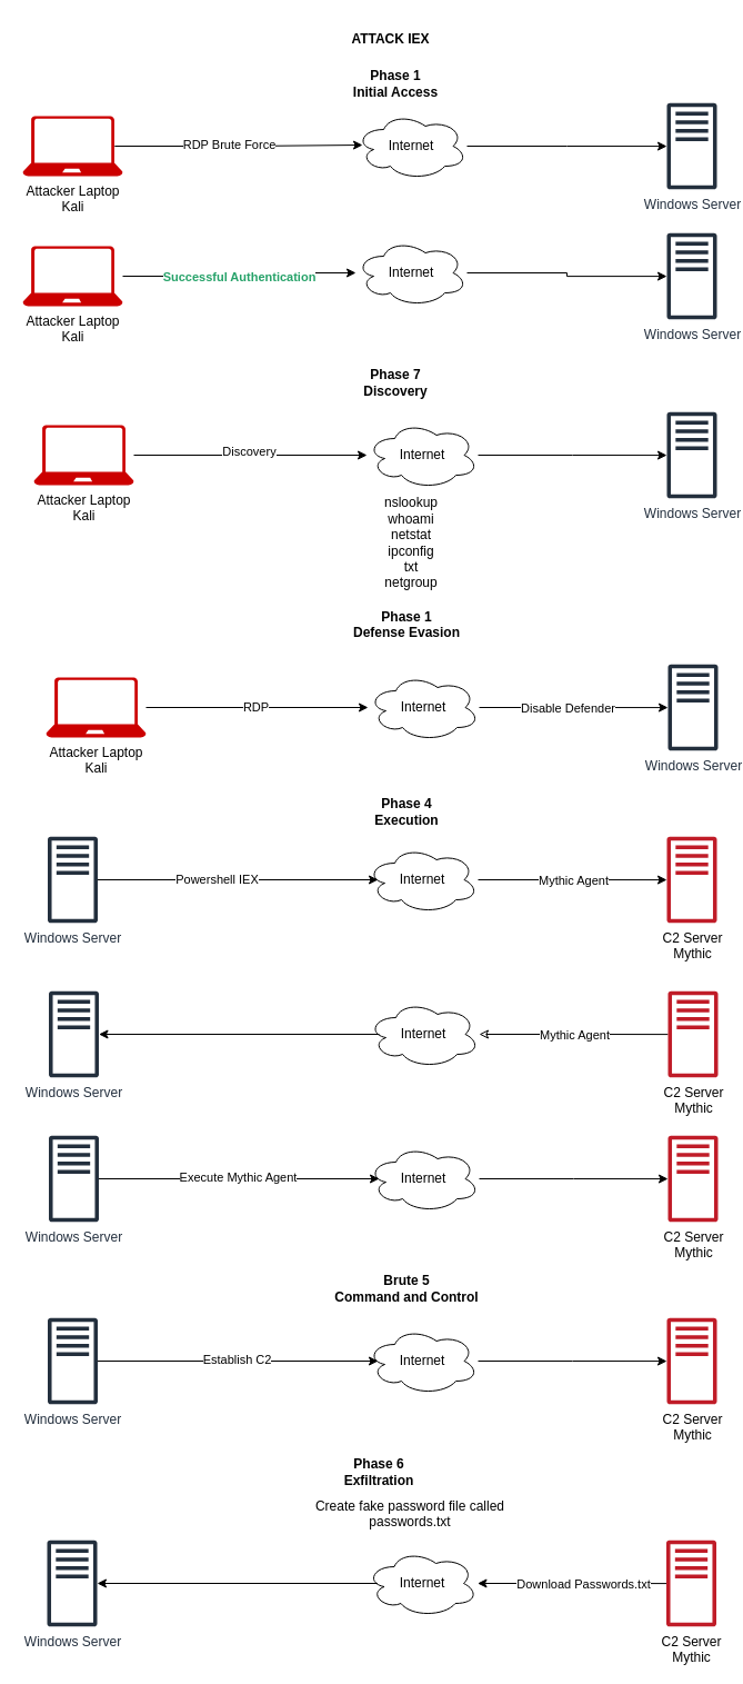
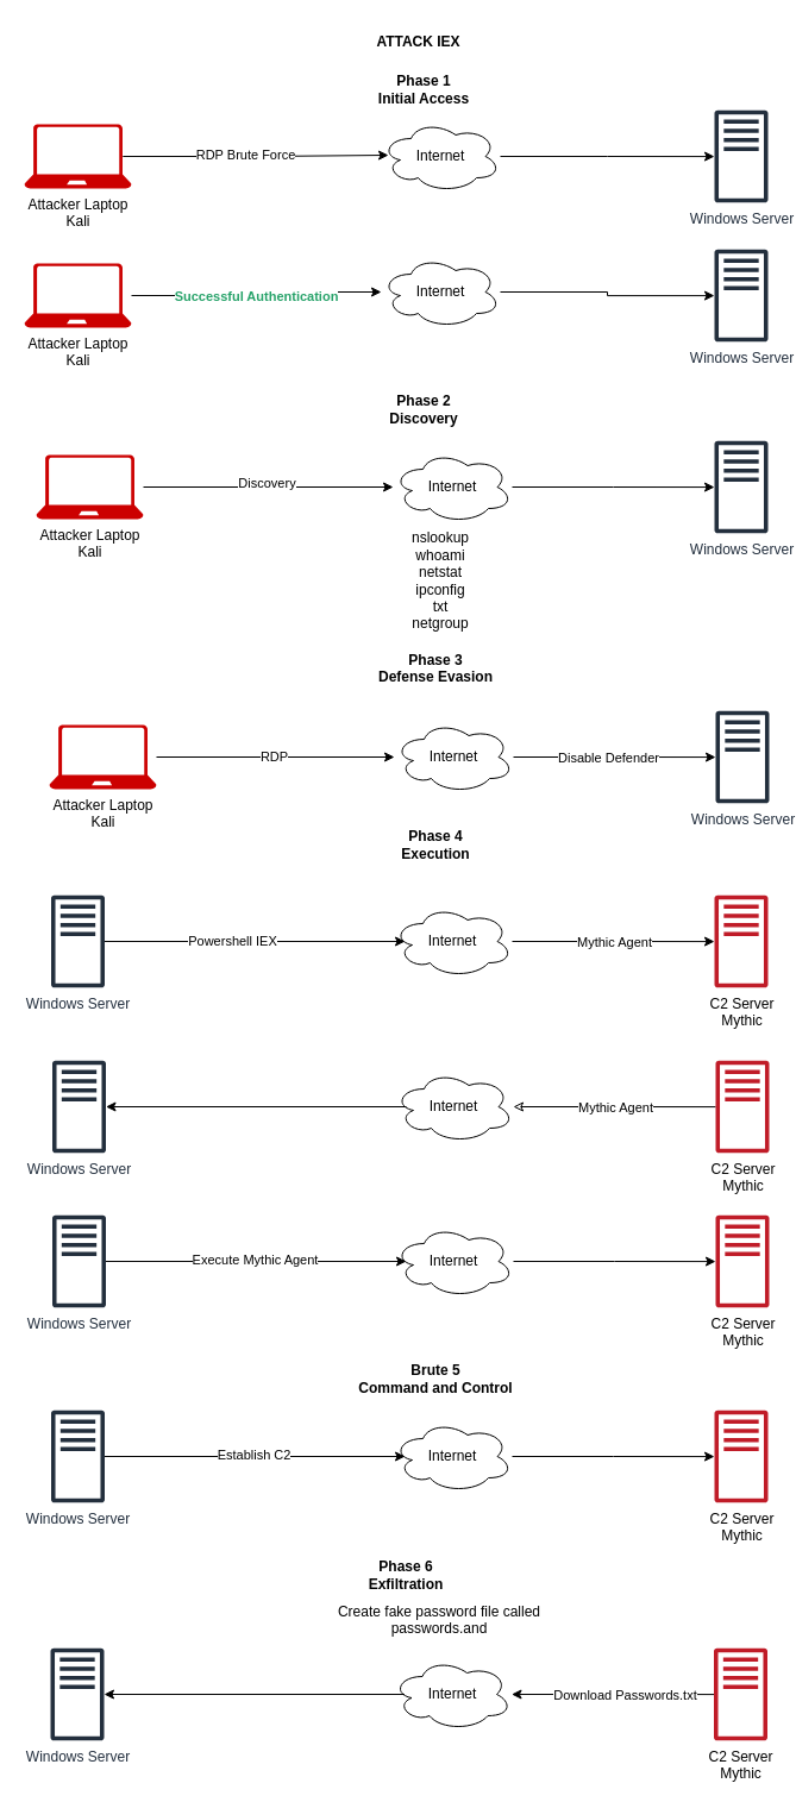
  <mxCell id="0" />
  <mxCell id="1" parent="0" />
  <mxCell id="2" value="&lt;div&gt;Windows Server&lt;/div&gt;&lt;div&gt;&lt;br&gt;&lt;/div&gt;" style="sketch=0;outlineConnect=0;fontColor=#232F3E;gradientColor=none;fillColor=#232F3D;strokeColor=none;dashed=0;verticalLabelPosition=bottom;verticalAlign=top;align=center;html=1;fontSize=12;fontStyle=0;aspect=fixed;pointerEvents=1;shape=mxgraph.aws4.traditional_server;" vertex="1" parent="1"><mxGeometry x="600" y="92" width="45" height="78" as="geometry" /></mxCell>
  <mxCell id="3" style="edgeStyle=orthogonalEdgeStyle;rounded=0;orthogonalLoop=1;jettySize=auto;html=1;" edge="1" parent="1" source="4" target="2"><mxGeometry relative="1" as="geometry" /></mxCell>
  <mxCell id="4" value="Internet" style="ellipse;shape=cloud;whiteSpace=wrap;html=1;align=center;" vertex="1" parent="1"><mxGeometry x="320" y="101" width="100" height="60" as="geometry" /></mxCell>
  <mxCell id="5" style="edgeStyle=orthogonalEdgeStyle;rounded=0;orthogonalLoop=1;jettySize=auto;html=1;exitX=0.92;exitY=0.5;exitDx=0;exitDy=0;exitPerimeter=0;" edge="1" parent="1" source="11"><mxGeometry relative="1" as="geometry"><mxPoint x="85" y="131.1" as="sourcePoint" /><mxPoint x="326" y="130" as="targetPoint" /></mxGeometry></mxCell>
  <mxCell id="6" value="RDP Brute Force" style="edgeLabel;html=1;align=center;verticalAlign=middle;resizable=0;points=[];" vertex="1" connectable="0" parent="5"><mxGeometry x="-0.11" y="2" relative="1" as="geometry"><mxPoint x="3" as="offset" /></mxGeometry></mxCell>
  <mxCell id="7" value="&lt;div&gt;Windows Server&lt;/div&gt;&lt;div&gt;&lt;br&gt;&lt;/div&gt;" style="sketch=0;outlineConnect=0;fontColor=#232F3E;gradientColor=none;fillColor=#232F3D;strokeColor=none;dashed=0;verticalLabelPosition=bottom;verticalAlign=top;align=center;html=1;fontSize=12;fontStyle=0;aspect=fixed;pointerEvents=1;shape=mxgraph.aws4.traditional_server;" vertex="1" parent="1"><mxGeometry x="600" y="209" width="45" height="78" as="geometry" /></mxCell>
  <mxCell id="8" style="edgeStyle=orthogonalEdgeStyle;rounded=0;orthogonalLoop=1;jettySize=auto;html=1;" edge="1" source="9" target="7" parent="1"><mxGeometry relative="1" as="geometry" /></mxCell>
  <mxCell id="9" value="Internet" style="ellipse;shape=cloud;whiteSpace=wrap;html=1;align=center;" vertex="1" parent="1"><mxGeometry x="320" y="215" width="100" height="60" as="geometry" /></mxCell>
  <mxCell id="10" value="&lt;div&gt;&lt;b&gt;Phase 1&lt;/b&gt;&lt;/div&gt;&lt;div&gt;&lt;b&gt;Initial Access&lt;/b&gt;&lt;/div&gt;" style="text;html=1;align=center;verticalAlign=middle;whiteSpace=wrap;rounded=0;" vertex="1" parent="1"><mxGeometry x="316" y="60" width="80" height="30" as="geometry" /></mxCell>
  <mxCell id="11" value="&lt;div&gt;Attacker Laptop&lt;/div&gt;&lt;div&gt;Kali&lt;/div&gt;" style="verticalLabelPosition=bottom;html=1;verticalAlign=top;align=center;strokeColor=none;fillColor=#CC0000;shape=mxgraph.azure.laptop;pointerEvents=1;" vertex="1" parent="1"><mxGeometry x="20" y="104" width="90" height="54" as="geometry" /></mxCell>
  <mxCell id="12" style="edgeStyle=orthogonalEdgeStyle;rounded=0;orthogonalLoop=1;jettySize=auto;html=1;" edge="1" parent="1" source="14" target="9"><mxGeometry relative="1" as="geometry" /></mxCell>
  <mxCell id="13" value="&lt;span style=&quot;color: light-dark(rgb(38, 162, 105), rgb(237, 237, 237));&quot;&gt;&lt;b&gt;Successful Authentication&lt;/b&gt;&lt;/span&gt;" style="edgeLabel;html=1;align=center;verticalAlign=middle;resizable=0;points=[];" vertex="1" connectable="0" parent="12"><mxGeometry x="-0.017" y="1" relative="1" as="geometry"><mxPoint as="offset" /></mxGeometry></mxCell>
  <mxCell id="14" value="&lt;div&gt;Attacker Laptop&lt;/div&gt;&lt;div&gt;Kali&lt;/div&gt;" style="verticalLabelPosition=bottom;html=1;verticalAlign=top;align=center;strokeColor=none;fillColor=#CC0000;shape=mxgraph.azure.laptop;pointerEvents=1;" vertex="1" parent="1"><mxGeometry x="20" y="221" width="90" height="54" as="geometry" /></mxCell>
- <mxCell id="15" value="&lt;div&gt;&lt;b&gt;Phase 7&lt;/b&gt;&lt;/div&gt;&lt;div&gt;&lt;b&gt;Discovery&lt;/b&gt;&lt;/div&gt;" style="text;html=1;align=center;verticalAlign=middle;whiteSpace=wrap;rounded=0;" vertex="1" parent="1"><mxGeometry x="316" y="329" width="80" height="30" as="geometry" /></mxCell>
+ <mxCell id="15" value="&lt;div&gt;&lt;b&gt;Phase 2&lt;/b&gt;&lt;/div&gt;&lt;div&gt;&lt;b&gt;Discovery&lt;/b&gt;&lt;/div&gt;" style="text;html=1;align=center;verticalAlign=middle;whiteSpace=wrap;rounded=0;" vertex="1" parent="1"><mxGeometry x="316" y="329" width="80" height="30" as="geometry" /></mxCell>
  <mxCell id="16" value="&lt;div&gt;Windows Server&lt;/div&gt;&lt;div&gt;&lt;br&gt;&lt;/div&gt;" style="sketch=0;outlineConnect=0;fontColor=#232F3E;gradientColor=none;fillColor=#232F3D;strokeColor=none;dashed=0;verticalLabelPosition=bottom;verticalAlign=top;align=center;html=1;fontSize=12;fontStyle=0;aspect=fixed;pointerEvents=1;shape=mxgraph.aws4.traditional_server;" vertex="1" parent="1"><mxGeometry x="600" y="370" width="45" height="78" as="geometry" /></mxCell>
  <mxCell id="17" style="edgeStyle=orthogonalEdgeStyle;rounded=0;orthogonalLoop=1;jettySize=auto;html=1;" edge="1" source="18" target="16" parent="1"><mxGeometry relative="1" as="geometry" /></mxCell>
  <mxCell id="18" value="Internet" style="ellipse;shape=cloud;whiteSpace=wrap;html=1;align=center;" vertex="1" parent="1"><mxGeometry x="330" y="379" width="100" height="60" as="geometry" /></mxCell>
  <mxCell id="19" style="edgeStyle=orthogonalEdgeStyle;rounded=0;orthogonalLoop=1;jettySize=auto;html=1;" edge="1" source="21" target="18" parent="1"><mxGeometry relative="1" as="geometry" /></mxCell>
  <mxCell id="20" value="Discovery" style="edgeLabel;html=1;align=center;verticalAlign=middle;resizable=0;points=[];" vertex="1" connectable="0" parent="19"><mxGeometry x="-0.017" y="1" relative="1" as="geometry"><mxPoint y="-3" as="offset" /></mxGeometry></mxCell>
  <mxCell id="21" value="&lt;div&gt;Attacker Laptop&lt;/div&gt;&lt;div&gt;Kali&lt;/div&gt;" style="verticalLabelPosition=bottom;html=1;verticalAlign=top;align=center;strokeColor=none;fillColor=#CC0000;shape=mxgraph.azure.laptop;pointerEvents=1;" vertex="1" parent="1"><mxGeometry x="30" y="382" width="90" height="54" as="geometry" /></mxCell>
  <mxCell id="22" value="&lt;div&gt;nslookup&lt;/div&gt;&lt;div&gt;whoami&lt;/div&gt;&lt;div&gt;netstat&lt;/div&gt;&lt;div&gt;ipconfig&lt;/div&gt;&lt;div&gt;txt&lt;/div&gt;&lt;div&gt;netgroup&lt;/div&gt;" style="text;html=1;align=center;verticalAlign=middle;whiteSpace=wrap;rounded=0;" vertex="1" parent="1"><mxGeometry x="340" y="473" width="60" height="30" as="geometry" /></mxCell>
- <mxCell id="23" value="&lt;div&gt;&lt;b&gt;Phase 1&lt;/b&gt;&lt;/div&gt;&lt;div&gt;&lt;b&gt;Defense Evasion&lt;/b&gt;&lt;/div&gt;&lt;div&gt;&lt;b&gt;&lt;br&gt;&lt;/b&gt;&lt;/div&gt;" style="text;html=1;align=center;verticalAlign=middle;whiteSpace=wrap;rounded=0;" vertex="1" parent="1"><mxGeometry x="316" y="554" width="100" height="30" as="geometry" /></mxCell>
+ <mxCell id="23" value="&lt;div&gt;&lt;b&gt;Phase 3&lt;/b&gt;&lt;/div&gt;&lt;div&gt;&lt;b&gt;Defense Evasion&lt;/b&gt;&lt;/div&gt;&lt;div&gt;&lt;b&gt;&lt;br&gt;&lt;/b&gt;&lt;/div&gt;" style="text;html=1;align=center;verticalAlign=middle;whiteSpace=wrap;rounded=0;" vertex="1" parent="1"><mxGeometry x="316" y="554" width="100" height="30" as="geometry" /></mxCell>
  <mxCell id="24" value="&lt;div&gt;Windows Server&lt;/div&gt;&lt;div&gt;&lt;br&gt;&lt;/div&gt;" style="sketch=0;outlineConnect=0;fontColor=#232F3E;gradientColor=none;fillColor=#232F3D;strokeColor=none;dashed=0;verticalLabelPosition=bottom;verticalAlign=top;align=center;html=1;fontSize=12;fontStyle=0;aspect=fixed;pointerEvents=1;shape=mxgraph.aws4.traditional_server;" vertex="1" parent="1"><mxGeometry x="601" y="597" width="45" height="78" as="geometry" /></mxCell>
  <mxCell id="25" style="edgeStyle=orthogonalEdgeStyle;rounded=0;orthogonalLoop=1;jettySize=auto;html=1;" edge="1" source="27" target="24" parent="1"><mxGeometry relative="1" as="geometry" /></mxCell>
  <mxCell id="26" value="Disable Defender" style="edgeLabel;html=1;align=center;verticalAlign=middle;resizable=0;points=[];" vertex="1" connectable="0" parent="25"><mxGeometry x="-0.071" y="-3" relative="1" as="geometry"><mxPoint y="-3" as="offset" /></mxGeometry></mxCell>
  <mxCell id="27" value="Internet" style="ellipse;shape=cloud;whiteSpace=wrap;html=1;align=center;" vertex="1" parent="1"><mxGeometry x="331" y="606" width="100" height="60" as="geometry" /></mxCell>
  <mxCell id="28" style="edgeStyle=orthogonalEdgeStyle;rounded=0;orthogonalLoop=1;jettySize=auto;html=1;" edge="1" source="30" target="27" parent="1"><mxGeometry relative="1" as="geometry" /></mxCell>
  <mxCell id="29" value="RDP " style="edgeLabel;html=1;align=center;verticalAlign=middle;resizable=0;points=[];" vertex="1" connectable="0" parent="28"><mxGeometry x="-0.017" y="1" relative="1" as="geometry"><mxPoint as="offset" /></mxGeometry></mxCell>
  <mxCell id="30" value="&lt;div&gt;Attacker Laptop&lt;/div&gt;&lt;div&gt;Kali&lt;/div&gt;" style="verticalLabelPosition=bottom;html=1;verticalAlign=top;align=center;strokeColor=none;fillColor=#CC0000;shape=mxgraph.azure.laptop;pointerEvents=1;" vertex="1" parent="1"><mxGeometry x="41" y="609" width="90" height="54" as="geometry" /></mxCell>
- <mxCell id="31" value="&lt;div&gt;&lt;b&gt;Phase 4&lt;/b&gt;&lt;/div&gt;&lt;div&gt;&lt;b&gt;Execution&lt;/b&gt;&lt;/div&gt;" style="text;html=1;align=center;verticalAlign=middle;whiteSpace=wrap;rounded=0;" vertex="1" parent="1"><mxGeometry x="316" y="715" width="100" height="30" as="geometry" /></mxCell>
+ <mxCell id="31" value="&lt;div&gt;&lt;b&gt;Phase 4&lt;/b&gt;&lt;/div&gt;&lt;div&gt;&lt;b&gt;Execution&lt;/b&gt;&lt;/div&gt;" style="text;html=1;align=center;verticalAlign=middle;whiteSpace=wrap;rounded=0;" vertex="1" parent="1"><mxGeometry x="316" y="695" width="100" height="30" as="geometry" /></mxCell>
  <mxCell id="32" style="edgeStyle=orthogonalEdgeStyle;rounded=0;orthogonalLoop=1;jettySize=auto;html=1;" edge="1" parent="1" source="34" target="38"><mxGeometry relative="1" as="geometry"><mxPoint x="610" y="791.1" as="targetPoint" /></mxGeometry></mxCell>
  <mxCell id="33" value="Mythic Agent" style="edgeLabel;html=1;align=center;verticalAlign=middle;resizable=0;points=[];" vertex="1" connectable="0" parent="32"><mxGeometry x="-0.078" relative="1" as="geometry"><mxPoint x="7" as="offset" /></mxGeometry></mxCell>
  <mxCell id="34" value="Internet" style="ellipse;shape=cloud;whiteSpace=wrap;html=1;align=center;" vertex="1" parent="1"><mxGeometry x="330" y="761" width="100" height="60" as="geometry" /></mxCell>
  <mxCell id="35" style="rounded=0;orthogonalLoop=1;jettySize=auto;html=1;" edge="1" parent="1" source="37"><mxGeometry relative="1" as="geometry"><mxPoint x="97.5" y="791" as="sourcePoint" /><mxPoint x="340" y="791" as="targetPoint" /></mxGeometry></mxCell>
  <mxCell id="36" value="Powershell IEX" style="edgeLabel;html=1;align=center;verticalAlign=middle;resizable=0;points=[];" vertex="1" connectable="0" parent="35"><mxGeometry x="-0.163" y="1" relative="1" as="geometry"><mxPoint x="1" as="offset" /></mxGeometry></mxCell>
  <mxCell id="37" value="&lt;div&gt;Windows Server&lt;/div&gt;&lt;div&gt;&lt;br&gt;&lt;/div&gt;" style="sketch=0;outlineConnect=0;fontColor=#232F3E;gradientColor=none;fillColor=#232F3D;strokeColor=none;dashed=0;verticalLabelPosition=bottom;verticalAlign=top;align=center;html=1;fontSize=12;fontStyle=0;aspect=fixed;pointerEvents=1;shape=mxgraph.aws4.traditional_server;" vertex="1" parent="1"><mxGeometry x="42.5" y="752" width="45" height="78" as="geometry" /></mxCell>
  <mxCell id="38" value="&lt;div&gt;C2 Server&lt;/div&gt;&lt;div&gt;Mythic&lt;/div&gt;&lt;div&gt;&lt;br&gt;&lt;/div&gt;" style="sketch=0;outlineConnect=0;fillColor=light-dark(#c01c28, #512d2b);strokeColor=#b85450;dashed=0;verticalLabelPosition=bottom;verticalAlign=top;align=center;html=1;fontSize=12;fontStyle=0;aspect=fixed;pointerEvents=1;shape=mxgraph.aws4.traditional_server;" vertex="1" parent="1"><mxGeometry x="600" y="752" width="45" height="78" as="geometry" /></mxCell>
  <mxCell id="39" style="edgeStyle=orthogonalEdgeStyle;rounded=0;orthogonalLoop=1;jettySize=auto;html=1;startArrow=classic;startFill=0;endArrow=none;" edge="1" source="41" target="44" parent="1"><mxGeometry relative="1" as="geometry"><mxPoint x="611" y="930.1" as="targetPoint" /></mxGeometry></mxCell>
  <mxCell id="40" value="Mythic Agent" style="edgeLabel;html=1;align=center;verticalAlign=middle;resizable=0;points=[];" vertex="1" connectable="0" parent="39"><mxGeometry x="-0.078" relative="1" as="geometry"><mxPoint x="7" as="offset" /></mxGeometry></mxCell>
  <mxCell id="41" value="Internet" style="ellipse;shape=cloud;whiteSpace=wrap;html=1;align=center;" vertex="1" parent="1"><mxGeometry x="331" y="900" width="100" height="60" as="geometry" /></mxCell>
  <mxCell id="42" style="rounded=0;orthogonalLoop=1;jettySize=auto;html=1;endArrow=none;startFill=1;startArrow=classic;" edge="1" source="43" parent="1"><mxGeometry relative="1" as="geometry"><mxPoint x="98.5" y="930" as="sourcePoint" /><mxPoint x="341" y="930" as="targetPoint" /></mxGeometry></mxCell>
  <mxCell id="43" value="&lt;div&gt;Windows Server&lt;/div&gt;&lt;div&gt;&lt;br&gt;&lt;/div&gt;" style="sketch=0;outlineConnect=0;fontColor=#232F3E;gradientColor=none;fillColor=#232F3D;strokeColor=none;dashed=0;verticalLabelPosition=bottom;verticalAlign=top;align=center;html=1;fontSize=12;fontStyle=0;aspect=fixed;pointerEvents=1;shape=mxgraph.aws4.traditional_server;" vertex="1" parent="1"><mxGeometry x="43.5" y="891" width="45" height="78" as="geometry" /></mxCell>
  <mxCell id="44" value="&lt;div&gt;C2 Server&lt;/div&gt;&lt;div&gt;Mythic&lt;/div&gt;&lt;div&gt;&lt;br&gt;&lt;/div&gt;" style="sketch=0;outlineConnect=0;fillColor=light-dark(#c01c28, #512d2b);strokeColor=#b85450;dashed=0;verticalLabelPosition=bottom;verticalAlign=top;align=center;html=1;fontSize=12;fontStyle=0;aspect=fixed;pointerEvents=1;shape=mxgraph.aws4.traditional_server;" vertex="1" parent="1"><mxGeometry x="601" y="891" width="45" height="78" as="geometry" /></mxCell>
  <mxCell id="45" style="edgeStyle=orthogonalEdgeStyle;rounded=0;orthogonalLoop=1;jettySize=auto;html=1;" edge="1" source="46" target="50" parent="1"><mxGeometry relative="1" as="geometry"><mxPoint x="611" y="1060.1" as="targetPoint" /></mxGeometry></mxCell>
  <mxCell id="46" value="Internet" style="ellipse;shape=cloud;whiteSpace=wrap;html=1;align=center;" vertex="1" parent="1"><mxGeometry x="331" y="1030" width="100" height="60" as="geometry" /></mxCell>
  <mxCell id="47" style="rounded=0;orthogonalLoop=1;jettySize=auto;html=1;" edge="1" source="49" parent="1"><mxGeometry relative="1" as="geometry"><mxPoint x="98.5" y="1060" as="sourcePoint" /><mxPoint x="341" y="1060" as="targetPoint" /></mxGeometry></mxCell>
  <mxCell id="48" value="Execute Mythic Agent" style="edgeLabel;html=1;align=center;verticalAlign=middle;resizable=0;points=[];" vertex="1" connectable="0" parent="47"><mxGeometry x="-0.006" y="2" relative="1" as="geometry"><mxPoint as="offset" /></mxGeometry></mxCell>
  <mxCell id="49" value="&lt;div&gt;Windows Server&lt;/div&gt;&lt;div&gt;&lt;br&gt;&lt;/div&gt;" style="sketch=0;outlineConnect=0;fontColor=#232F3E;gradientColor=none;fillColor=#232F3D;strokeColor=none;dashed=0;verticalLabelPosition=bottom;verticalAlign=top;align=center;html=1;fontSize=12;fontStyle=0;aspect=fixed;pointerEvents=1;shape=mxgraph.aws4.traditional_server;" vertex="1" parent="1"><mxGeometry x="43.5" y="1021" width="45" height="78" as="geometry" /></mxCell>
  <mxCell id="50" value="&lt;div&gt;C2 Server&lt;/div&gt;&lt;div&gt;Mythic&lt;/div&gt;&lt;div&gt;&lt;br&gt;&lt;/div&gt;" style="sketch=0;outlineConnect=0;fillColor=light-dark(#c01c28, #512d2b);strokeColor=#b85450;dashed=0;verticalLabelPosition=bottom;verticalAlign=top;align=center;html=1;fontSize=12;fontStyle=0;aspect=fixed;pointerEvents=1;shape=mxgraph.aws4.traditional_server;" vertex="1" parent="1"><mxGeometry x="601" y="1021" width="45" height="78" as="geometry" /></mxCell>
  <mxCell id="51" value="&lt;div&gt;&lt;b&gt;Brute 5&lt;/b&gt;&lt;/div&gt;&lt;div&gt;&lt;b&gt;Command and Control&lt;/b&gt;&lt;/div&gt;" style="text;html=1;align=center;verticalAlign=middle;whiteSpace=wrap;rounded=0;" vertex="1" parent="1"><mxGeometry x="296" y="1144" width="140" height="30" as="geometry" /></mxCell>
  <mxCell id="52" style="edgeStyle=orthogonalEdgeStyle;rounded=0;orthogonalLoop=1;jettySize=auto;html=1;" edge="1" source="53" target="57" parent="1"><mxGeometry relative="1" as="geometry"><mxPoint x="610" y="1224.1" as="targetPoint" /></mxGeometry></mxCell>
  <mxCell id="53" value="Internet" style="ellipse;shape=cloud;whiteSpace=wrap;html=1;align=center;" vertex="1" parent="1"><mxGeometry x="330" y="1194" width="100" height="60" as="geometry" /></mxCell>
  <mxCell id="54" style="rounded=0;orthogonalLoop=1;jettySize=auto;html=1;" edge="1" source="56" parent="1"><mxGeometry relative="1" as="geometry"><mxPoint x="97.5" y="1224" as="sourcePoint" /><mxPoint x="340" y="1224" as="targetPoint" /></mxGeometry></mxCell>
  <mxCell id="55" value="Establish C2" style="edgeLabel;html=1;align=center;verticalAlign=middle;resizable=0;points=[];" vertex="1" connectable="0" parent="54"><mxGeometry x="-0.006" y="2" relative="1" as="geometry"><mxPoint as="offset" /></mxGeometry></mxCell>
  <mxCell id="56" value="&lt;div&gt;Windows Server&lt;/div&gt;&lt;div&gt;&lt;br&gt;&lt;/div&gt;" style="sketch=0;outlineConnect=0;fontColor=#232F3E;gradientColor=none;fillColor=#232F3D;strokeColor=none;dashed=0;verticalLabelPosition=bottom;verticalAlign=top;align=center;html=1;fontSize=12;fontStyle=0;aspect=fixed;pointerEvents=1;shape=mxgraph.aws4.traditional_server;" vertex="1" parent="1"><mxGeometry x="42.5" y="1185" width="45" height="78" as="geometry" /></mxCell>
  <mxCell id="57" value="&lt;div&gt;C2 Server&lt;/div&gt;&lt;div&gt;Mythic&lt;/div&gt;&lt;div&gt;&lt;br&gt;&lt;/div&gt;" style="sketch=0;outlineConnect=0;fillColor=light-dark(#c01c28, #512d2b);strokeColor=#b85450;dashed=0;verticalLabelPosition=bottom;verticalAlign=top;align=center;html=1;fontSize=12;fontStyle=0;aspect=fixed;pointerEvents=1;shape=mxgraph.aws4.traditional_server;" vertex="1" parent="1"><mxGeometry x="600" y="1185" width="45" height="78" as="geometry" /></mxCell>
  <mxCell id="58" value="&lt;div&gt;&lt;b&gt;Phase 6&lt;/b&gt;&lt;/div&gt;&lt;div&gt;&lt;b&gt;Exfiltration&lt;/b&gt;&lt;/div&gt;" style="text;html=1;align=center;verticalAlign=middle;whiteSpace=wrap;rounded=0;" vertex="1" parent="1"><mxGeometry x="271" y="1309" width="140" height="30" as="geometry" /></mxCell>
  <mxCell id="59" style="edgeStyle=orthogonalEdgeStyle;rounded=0;orthogonalLoop=1;jettySize=auto;html=1;startArrow=classic;startFill=1;endArrow=none;" edge="1" source="61" target="64" parent="1"><mxGeometry relative="1" as="geometry"><mxPoint x="609.5" y="1424.1" as="targetPoint" /></mxGeometry></mxCell>
  <mxCell id="60" value="Download Passwords.txt" style="edgeLabel;html=1;align=center;verticalAlign=middle;resizable=0;points=[];" vertex="1" connectable="0" parent="59"><mxGeometry x="0.112" y="-1" relative="1" as="geometry"><mxPoint y="-1" as="offset" /></mxGeometry></mxCell>
  <mxCell id="61" value="Internet" style="ellipse;shape=cloud;whiteSpace=wrap;html=1;align=center;" vertex="1" parent="1"><mxGeometry x="329.5" y="1394" width="100" height="60" as="geometry" /></mxCell>
  <mxCell id="62" style="rounded=0;orthogonalLoop=1;jettySize=auto;html=1;endArrow=none;startFill=1;startArrow=classic;" edge="1" source="63" parent="1"><mxGeometry relative="1" as="geometry"><mxPoint x="97" y="1424" as="sourcePoint" /><mxPoint x="339.5" y="1424" as="targetPoint" /></mxGeometry></mxCell>
  <mxCell id="63" value="&lt;div&gt;Windows Server&lt;/div&gt;&lt;div&gt;&lt;br&gt;&lt;/div&gt;" style="sketch=0;outlineConnect=0;fontColor=#232F3E;gradientColor=none;fillColor=#232F3D;strokeColor=none;dashed=0;verticalLabelPosition=bottom;verticalAlign=top;align=center;html=1;fontSize=12;fontStyle=0;aspect=fixed;pointerEvents=1;shape=mxgraph.aws4.traditional_server;" vertex="1" parent="1"><mxGeometry x="42" y="1385" width="45" height="78" as="geometry" /></mxCell>
  <mxCell id="64" value="&lt;div&gt;C2 Server&lt;/div&gt;&lt;div&gt;Mythic&lt;/div&gt;&lt;div&gt;&lt;br&gt;&lt;/div&gt;" style="sketch=0;outlineConnect=0;fillColor=light-dark(#c01c28, #512d2b);strokeColor=#b85450;dashed=0;verticalLabelPosition=bottom;verticalAlign=top;align=center;html=1;fontSize=12;fontStyle=0;aspect=fixed;pointerEvents=1;shape=mxgraph.aws4.traditional_server;" vertex="1" parent="1"><mxGeometry x="599.5" y="1385" width="45" height="78" as="geometry" /></mxCell>
- <mxCell id="65" value="&lt;div&gt;Create fake password file called passwords.txt&lt;/div&gt;&lt;div&gt;&lt;br&gt;&lt;/div&gt;" style="text;html=1;align=center;verticalAlign=middle;whiteSpace=wrap;rounded=0;" vertex="1" parent="1"><mxGeometry x="279" y="1354" width="180" height="30" as="geometry" /></mxCell>
+ <mxCell id="65" value="&lt;div&gt;Create fake password file called passwords.and&lt;/div&gt;&lt;div&gt;&lt;br&gt;&lt;/div&gt;" style="text;html=1;align=center;verticalAlign=middle;whiteSpace=wrap;rounded=0;" vertex="1" parent="1"><mxGeometry x="279" y="1354" width="180" height="30" as="geometry" /></mxCell>
  <mxCell id="66" value="ATTACK IEX" style="text;html=1;align=center;verticalAlign=middle;whiteSpace=wrap;rounded=0;fontStyle=1" vertex="1" parent="1"><mxGeometry x="270" y="20" width="162.5" height="30" as="geometry" /></mxCell>
